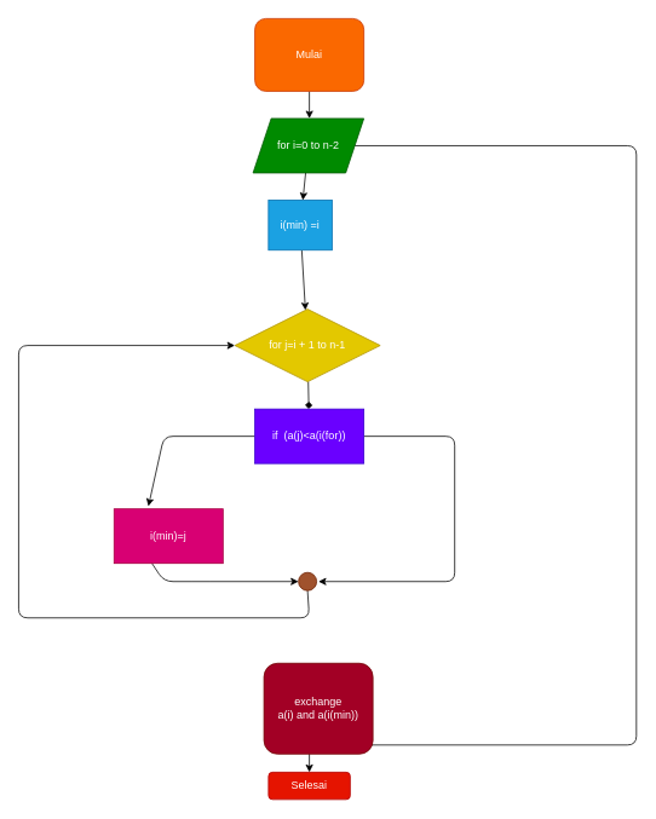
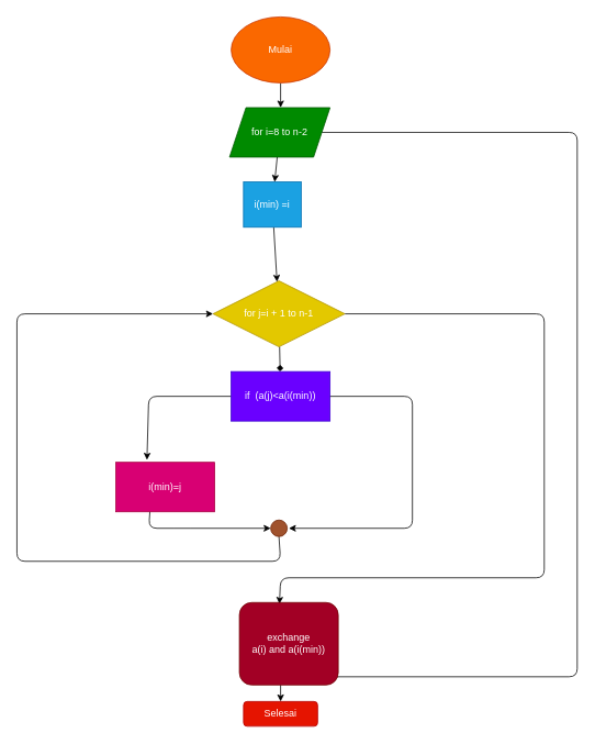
  <mxCell id="0" />
  <mxCell id="1" parent="0" />
  <mxCell id="2" value="" style="edgeStyle=none;html=1;" edge="1" parent="1" source="3"><mxGeometry relative="1" as="geometry"><mxPoint x="340" y="130" as="targetPoint" /></mxGeometry></mxCell>
- <mxCell id="3" value="Mulai" style="whiteSpace=wrap;html=1;fillColor=#fa6800;strokeColor=#C73500;fontColor=#FFFFFF;rounded=1;" vertex="1" parent="1"><mxGeometry x="280" width="120" height="80" as="geometry" y="20" /></mxCell>
+ <mxCell id="3" value="Mulai" style="ellipse;whiteSpace=wrap;html=1;fillColor=#fa6800;strokeColor=#C73500;fontColor=#FFFFFF;" vertex="1" parent="1"><mxGeometry x="280" width="120" height="80" as="geometry" y="20" /></mxCell>
  <mxCell id="4" value="" style="edgeStyle=none;html=1;" edge="1" parent="1" source="6" target="8"><mxGeometry relative="1" as="geometry" /></mxCell>
  <mxCell id="5" style="edgeStyle=none;html=1;" edge="1" parent="1" source="6"><mxGeometry relative="1" as="geometry"><mxPoint x="340" y="850" as="targetPoint" /><Array as="points"><mxPoint x="700" y="160" /><mxPoint x="700" y="820" /><mxPoint x="340" y="820" /></Array></mxGeometry></mxCell>
- <mxCell id="6" value="for i=0 to n-2" style="shape=parallelogram;perimeter=parallelogramPerimeter;whiteSpace=wrap;html=1;fixedSize=1;fillColor=#008a00;fontColor=#ffffff;strokeColor=#005700;" vertex="1" parent="1"><mxGeometry x="278" y="130" width="122" height="60" as="geometry" /></mxCell>
+ <mxCell id="6" value="for i=8 to n-2" style="shape=parallelogram;perimeter=parallelogramPerimeter;whiteSpace=wrap;html=1;fixedSize=1;fillColor=#008a00;fontColor=#ffffff;strokeColor=#005700;" vertex="1" parent="1"><mxGeometry x="278" y="130" width="122" height="60" as="geometry" /></mxCell>
  <mxCell id="7" value="" style="edgeStyle=none;html=1;" edge="1" parent="1" source="8" target="11"><mxGeometry relative="1" as="geometry" /></mxCell>
  <mxCell id="8" value="i(min) =i" style="whiteSpace=wrap;html=1;aspect=fixed;fillColor=#1ba1e2;fontColor=#ffffff;strokeColor=#006EAF;" vertex="1" parent="1"><mxGeometry x="295" y="220" width="70" height="55" as="geometry" /></mxCell>
  <mxCell id="9" value="" style="edgeStyle=none;html=1;endArrow=diamond;" edge="1" parent="1" source="11" target="14"><mxGeometry relative="1" as="geometry" /></mxCell>
+ <mxCell id="10" style="edgeStyle=none;html=1;entryX=0.405;entryY=0.017;entryDx=0;entryDy=0;entryPerimeter=0;" edge="1" parent="1" source="11" target="19"><mxGeometry relative="1" as="geometry"><mxPoint x="340" y="700" as="targetPoint" /><Array as="points"><mxPoint x="660" y="380" /><mxPoint x="660" y="700" /><mxPoint x="340" y="700" /></Array></mxGeometry></mxCell>
  <mxCell id="11" value="for j=i + 1 to n-1" style="rhombus;whiteSpace=wrap;html=1;fillColor=#e3c800;fontColor=#FFFFFF;strokeColor=#B09500;" vertex="1" parent="1"><mxGeometry x="258" y="340" width="160" height="80" as="geometry" /></mxCell>
  <mxCell id="12" style="edgeStyle=none;html=1;entryX=0.315;entryY=-0.049;entryDx=0;entryDy=0;entryPerimeter=0;" edge="1" parent="1" source="14" target="16"><mxGeometry relative="1" as="geometry"><Array as="points"><mxPoint x="180" y="480" /></Array></mxGeometry></mxCell>
  <mxCell id="13" style="edgeStyle=none;html=1;exitX=1;exitY=0.5;exitDx=0;exitDy=0;" edge="1" parent="1" source="14"><mxGeometry relative="1" as="geometry"><mxPoint x="350" y="640" as="targetPoint" /><Array as="points"><mxPoint x="500" y="480" /><mxPoint x="500" y="640" /></Array></mxGeometry></mxCell>
- <mxCell id="14" value="if&amp;nbsp; (a(j)&amp;lt;a(i(for))" style="rounded=0;whiteSpace=wrap;html=1;fillColor=#6a00ff;fontColor=#ffffff;strokeColor=#3700CC;" vertex="1" parent="1"><mxGeometry x="280" y="450" width="120" height="60" as="geometry" /></mxCell>
+ <mxCell id="14" value="if&amp;nbsp; (a(j)&amp;lt;a(i(min))" style="rounded=0;whiteSpace=wrap;html=1;fillColor=#6a00ff;fontColor=#ffffff;strokeColor=#3700CC;" vertex="1" parent="1"><mxGeometry x="280" y="450" width="120" height="60" as="geometry" /></mxCell>
  <mxCell id="15" style="edgeStyle=none;html=1;entryX=0;entryY=0.5;entryDx=0;entryDy=0;exitX=0.345;exitY=0.991;exitDx=0;exitDy=0;exitPerimeter=0;" edge="1" parent="1" source="16" target="18"><mxGeometry relative="1" as="geometry"><Array as="points"><mxPoint x="180" y="640" /><mxPoint x="220" y="640" /></Array></mxGeometry></mxCell>
- <mxCell id="16" value="i(min)=j" style="rounded=0;whiteSpace=wrap;html=1;fillColor=#d80073;fontColor=#ffffff;strokeColor=#A50040;" vertex="1" parent="1"><mxGeometry x="125" y="560" width="120" height="60" as="geometry" /></mxCell>
+ <mxCell id="16" value="i(min)=j" style="rounded=0;whiteSpace=wrap;html=1;fillColor=#d80073;fontColor=#ffffff;strokeColor=#A50040;" vertex="1" parent="1"><mxGeometry x="140" y="560" width="120" height="60" as="geometry" /></mxCell>
  <mxCell id="17" style="edgeStyle=none;html=1;exitX=0.5;exitY=1;exitDx=0;exitDy=0;entryX=0;entryY=0.5;entryDx=0;entryDy=0;" edge="1" parent="1" source="18" target="11"><mxGeometry relative="1" as="geometry"><mxPoint x="20" y="380" as="targetPoint" /><Array as="points"><mxPoint x="340" y="680" /><mxPoint x="20" y="680" /><mxPoint x="20" y="380" /></Array></mxGeometry></mxCell>
  <mxCell id="18" value="" style="ellipse;whiteSpace=wrap;html=1;aspect=fixed;fillColor=#a0522d;fontColor=#ffffff;strokeColor=#6D1F00;" vertex="1" parent="1"><mxGeometry x="328" y="630" width="20" height="20" as="geometry" /></mxCell>
  <mxCell id="19" value="exchange&lt;br&gt;a(i) and a(i(min))" style="rounded=1;whiteSpace=wrap;html=1;fillColor=#a20025;fontColor=#ffffff;strokeColor=#6F0000;" vertex="1" parent="1"><mxGeometry x="290" y="730" width="120" height="100" as="geometry" /></mxCell>
  <mxCell id="20" value="Selesai" style="rounded=1;whiteSpace=wrap;html=1;fillColor=#e51400;fontColor=#ffffff;strokeColor=#B20000;" vertex="1" parent="1"><mxGeometry x="295" y="850" width="90" height="30" as="geometry" /></mxCell>
